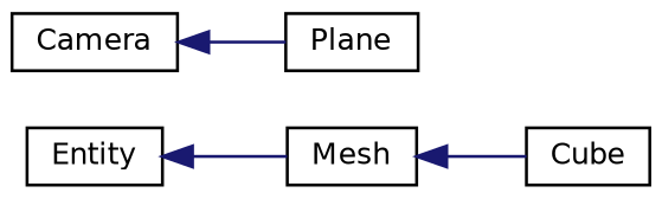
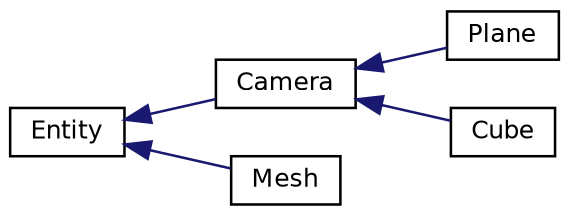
  digraph {
    rankdir=LR
    node [color=black fillcolor=white fontname=Helvetica fontsize=10 shape=record style=filled]
    edge [color=midnightblue dir=back fontname=Helvetica fontsize=10 labelfontname=Helvetica labelfontsize=10 style=solid]
    n1 [height=0.2 label=Entity width=0.4]
    n2 [height=0.2 label=Camera width=0.4]
    n3 [height=0.2 label=Mesh width=0.4]
    n4 [height=0.2 label=Plane width=0.4]
    n5 [height=0.2 label=Cube width=0.4]
+   n1 -> n2
    n1 -> n3
    n2 -> n4
-   n3 -> n5
+   n2 -> n5
  }
